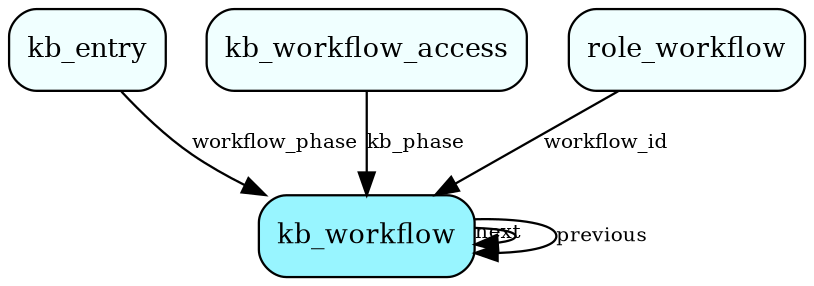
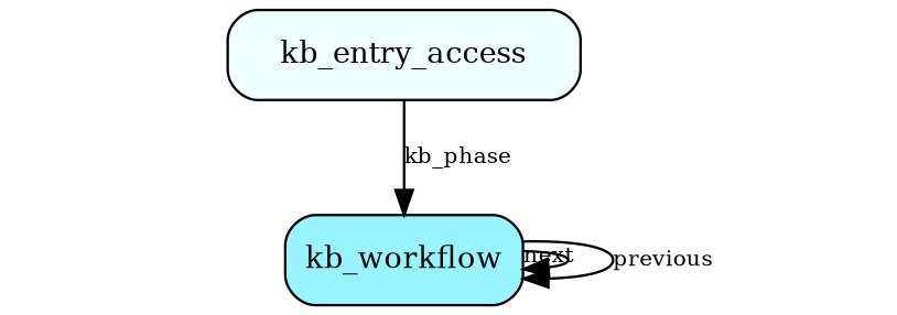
  digraph {
    fontname="DejaVu Serif"
    node [fillcolor=azure1 fontname="DejaVu Serif" fontsize=12 shape=box style="rounded, filled"]
    edge [fontname="DejaVu Serif" fontsize=9]
    kb_workflow [fillcolor=cadetblue1]
-   kb_entry
-   kb_workflow_access
-   role_workflow
+   kb_workflow_access [label=kb_entry_access]
    kb_workflow -> kb_workflow [headlabel=next]
    kb_workflow -> kb_workflow [label=previous]
-   kb_entry -> kb_workflow [label=workflow_phase]
    kb_workflow_access -> kb_workflow [label=kb_phase]
-   role_workflow -> kb_workflow [label=workflow_id]
  }
